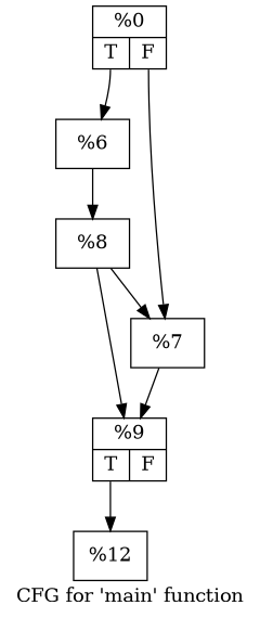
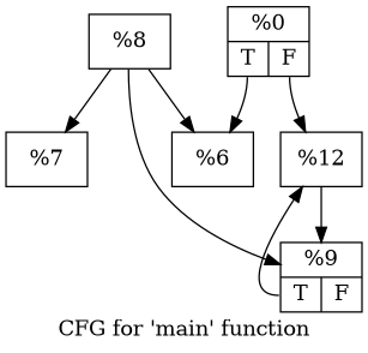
  digraph {
    label="CFG for 'main' function"
    node [shape=record]
    n1 [label="{%0|{<s0>T|<s1>F}}"]
    n2 [label="{%6}"]
    n3 [label="{%7}"]
    n4 [label="{%8}"]
    n5 [label="{%9|{<s0>T|<s1>F}}"]
    n6 [label="{%12}"]
    n1 -> n2 [tailport=s0]
-   n1 -> n3 [tailport=s1]
-   n2 -> n4
+   n1 -> n6 [tailport=s1]
+   n4 -> n2
    n4 -> n3
    n4 -> n5
    n5 -> n6 [tailport=s0]
-   n3 -> n5
+   n6 -> n5
  }
